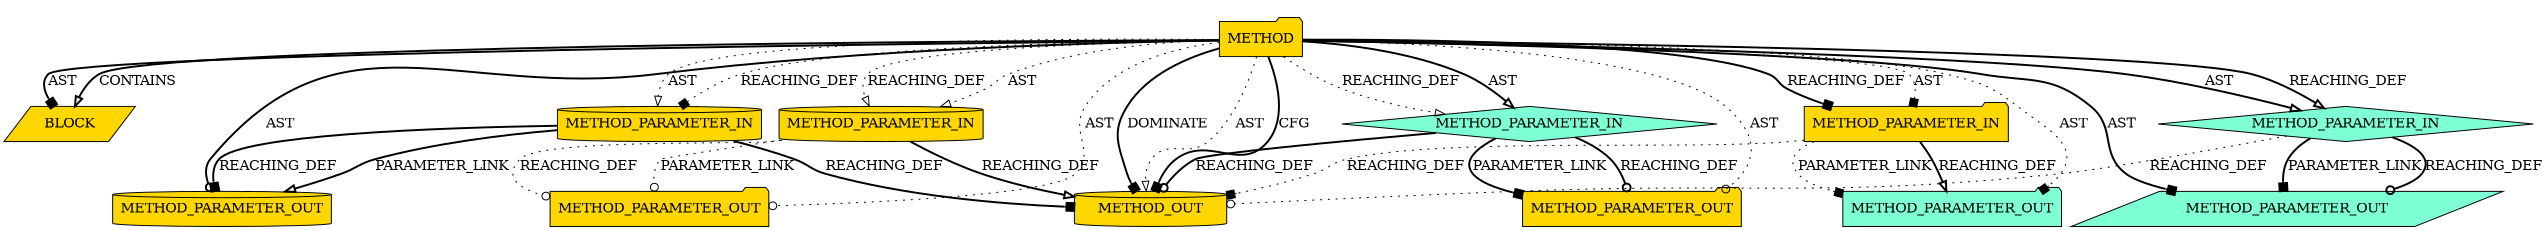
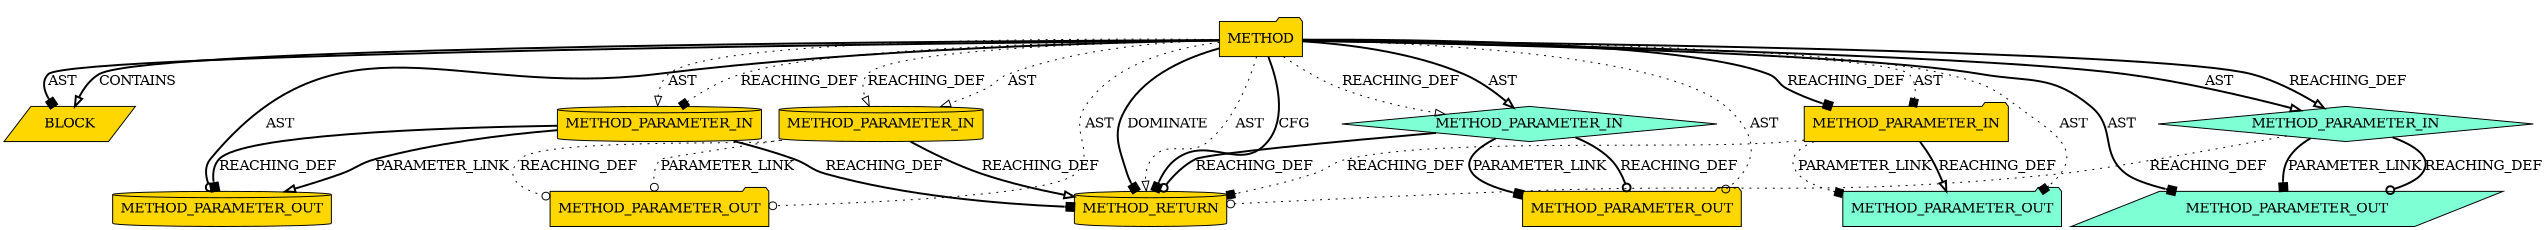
  digraph {
    node [CODE="<empty>" ORDER=1 TYPE_FULL_NAME=ANY fillcolor=gold shape=folder style=filled EVALUATION_STRATEGY=BY_VALUE IS_VARIADIC=false]
    edge [arrowhead=box style=bold]
    n1 [ARGUMENT_INDEX=1 label=BLOCK shape=parallelogram EVALUATION_STRATEGY="" IS_VARIADIC=""]
    n2 [CODE=p1 INDEX=1 NAME=p1 label=METHOD_PARAMETER_OUT shape=cylinder]
    n3 [CODE=p2 INDEX=2 NAME=p2 ORDER=2 label=METHOD_PARAMETER_OUT]
    n4 [CODE=p2 INDEX=2 NAME=p2 ORDER=2 label=METHOD_PARAMETER_IN shape=cylinder]
-   n5 [CODE=RET ORDER=2 label=METHOD_OUT shape=cylinder IS_VARIADIC=""]
+   n5 [CODE=RET ORDER=2 label=METHOD_RETURN shape=cylinder IS_VARIADIC=""]
    n6 [AST_PARENT_FULL_NAME="<global>" AST_PARENT_TYPE=NAMESPACE_BLOCK FILENAME="<empty>" FULL_NAME=ASN1_get_object IS_EXTERNAL=true NAME=ASN1_get_object ORDER=0 label=METHOD TYPE_FULL_NAME="" EVALUATION_STRATEGY="" IS_VARIADIC=""]
    n7 [CODE=p1 INDEX=1 NAME=p1 label=METHOD_PARAMETER_IN shape=cylinder]
    n8 [CODE=p4 INDEX=4 NAME=p4 ORDER=4 fillcolor=aquamarine label=METHOD_PARAMETER_IN shape=diamond]
    n9 [CODE=p5 INDEX=5 NAME=p5 ORDER=5 fillcolor=aquamarine label=METHOD_PARAMETER_OUT shape=parallelogram]
    n10 [CODE=p4 INDEX=4 NAME=p4 ORDER=4 label=METHOD_PARAMETER_OUT]
    n11 [CODE=p3 INDEX=3 NAME=p3 ORDER=3 label=METHOD_PARAMETER_IN]
    n12 [CODE=p5 INDEX=5 NAME=p5 ORDER=5 fillcolor=aquamarine label=METHOD_PARAMETER_IN shape=diamond]
    n13 [CODE=p3 INDEX=3 NAME=p3 ORDER=3 fillcolor=aquamarine label=METHOD_PARAMETER_OUT]
    n4 -> n3 [VARIABLE=p2 arrowhead=odot label=REACHING_DEF style=dotted]
    n4 -> n3 [arrowhead=odot label=PARAMETER_LINK style=dotted]
    n4 -> n5 [VARIABLE=p2 arrowhead=onormal label=REACHING_DEF]
    n6 -> n1 [label=AST]
    n6 -> n1 [arrowhead=onormal label=CONTAINS]
    n6 -> n2 [arrowhead=odot label=AST]
    n6 -> n3 [arrowhead=odot label=AST style=dotted]
    n6 -> n4 [arrowhead=onormal label=REACHING_DEF style=dotted]
    n6 -> n4 [arrowhead=onormal label=AST style=dotted]
    n6 -> n5 [label=DOMINATE]
    n6 -> n5 [arrowhead=onormal label=AST style=dotted]
    n6 -> n5 [label=CFG]
    n6 -> n7 [arrowhead=onormal label=AST style=dotted]
    n6 -> n7 [label=REACHING_DEF style=dotted]
    n6 -> n8 [arrowhead=onormal label=AST]
    n6 -> n8 [arrowhead=onormal label=REACHING_DEF style=dotted]
    n6 -> n9 [label=AST]
    n6 -> n10 [arrowhead=odot label=AST style=dotted]
    n6 -> n11 [label=AST style=dotted]
    n6 -> n11 [label=REACHING_DEF]
    n6 -> n12 [arrowhead=onormal label=REACHING_DEF]
    n6 -> n12 [arrowhead=onormal label=AST]
    n6 -> n13 [label=AST style=dotted]
    n7 -> n2 [arrowhead=onormal label=PARAMETER_LINK]
    n7 -> n2 [VARIABLE=p1 label=REACHING_DEF]
    n7 -> n5 [VARIABLE=p1 label=REACHING_DEF]
    n8 -> n5 [VARIABLE=p4 arrowhead=odot label=REACHING_DEF]
    n8 -> n10 [VARIABLE=p4 arrowhead=odot label=REACHING_DEF]
    n8 -> n10 [label=PARAMETER_LINK]
    n11 -> n5 [VARIABLE=p3 label=REACHING_DEF style=dotted]
    n11 -> n13 [label=PARAMETER_LINK style=dotted]
    n11 -> n13 [VARIABLE=p3 arrowhead=onormal label=REACHING_DEF]
    n12 -> n5 [VARIABLE=p5 arrowhead=odot label=REACHING_DEF style=dotted]
    n12 -> n9 [label=PARAMETER_LINK]
    n12 -> n9 [VARIABLE=p5 arrowhead=odot label=REACHING_DEF]
  }
